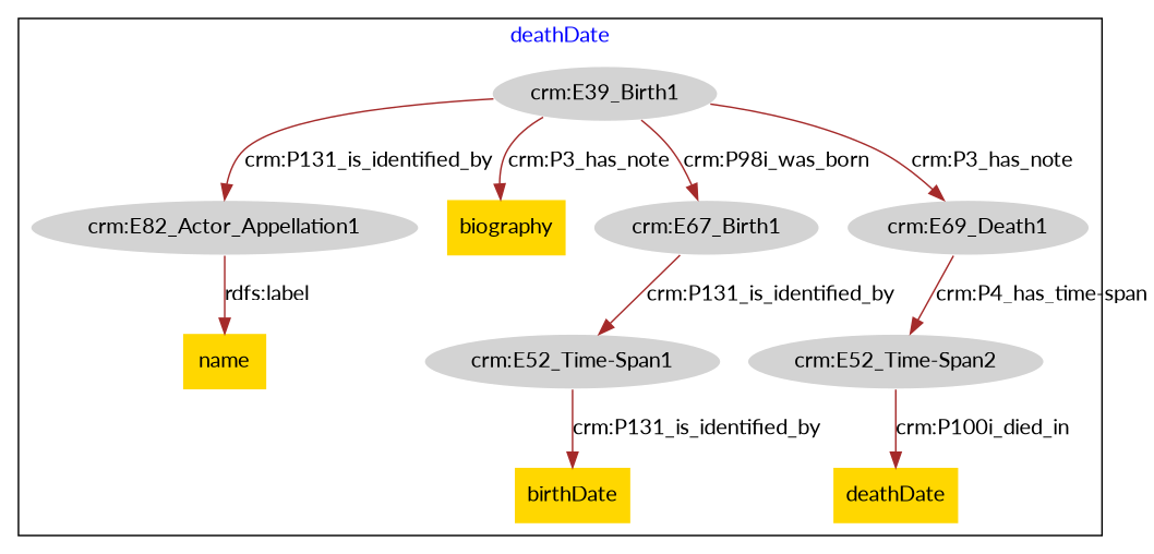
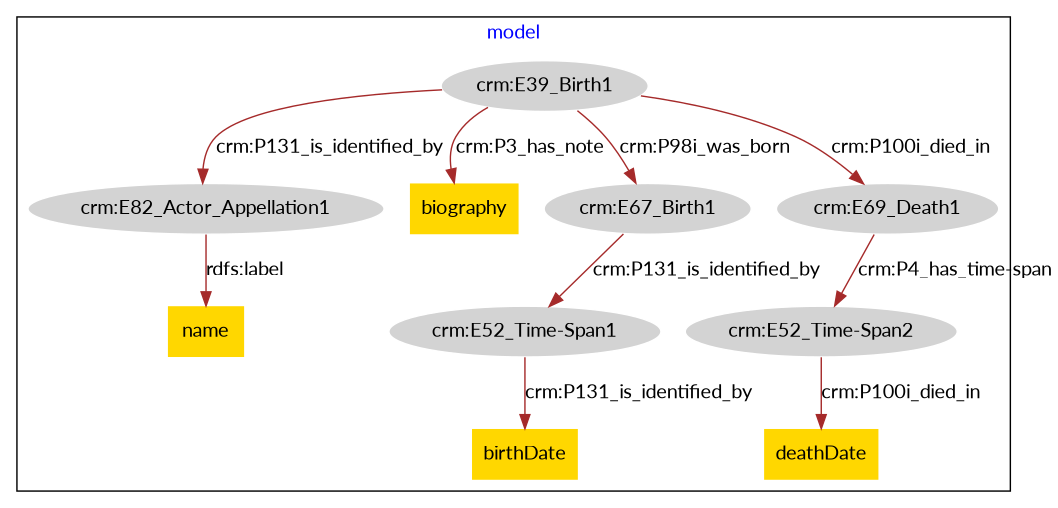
  digraph {
    fontcolor=blue
    fontname=Lato
    remincross=true
    node [color=white fillcolor=lightgray fontname=Lato style=filled]
    edge [color=brown fontcolor=black fontname=Lato]
    n1 [label="crm:E52_Time-Span1"]
    n2 [fillcolor=gold label=birthDate shape=plaintext color=""]
    n3 [label="crm:E52_Time-Span2"]
    n4 [fillcolor=gold label=deathDate shape=plaintext color=""]
    n5 [label="crm:E82_Actor_Appellation1"]
    n6 [fillcolor=gold label=name shape=plaintext color=""]
    n7 [label="crm:E39_Birth1"]
    n8 [fillcolor=gold label=biography shape=plaintext color=""]
    n9 [label="crm:E67_Birth1"]
    n10 [label="crm:E69_Death1"]
    subgraph cluster_1 {
-     label=deathDate
+     label=model
      n1
      n2
      n3
      n4
      n5
      n6
      n7
      n8
      n9
      n10
    }
    n1 -> n2 [label="crm:P131_is_identified_by"]
    n3 -> n4 [label="crm:P100i_died_in"]
    n5 -> n6 [label="rdfs:label"]
    n7 -> n5 [label="crm:P131_is_identified_by"]
    n7 -> n8 [label="crm:P3_has_note"]
    n7 -> n9 [label="crm:P98i_was_born"]
-   n7 -> n10 [label="crm:P3_has_note"]
+   n7 -> n10 [label="crm:P100i_died_in"]
    n9 -> n1 [label="crm:P131_is_identified_by"]
    n10 -> n3 [label="crm:P4_has_time-span"]
  }
